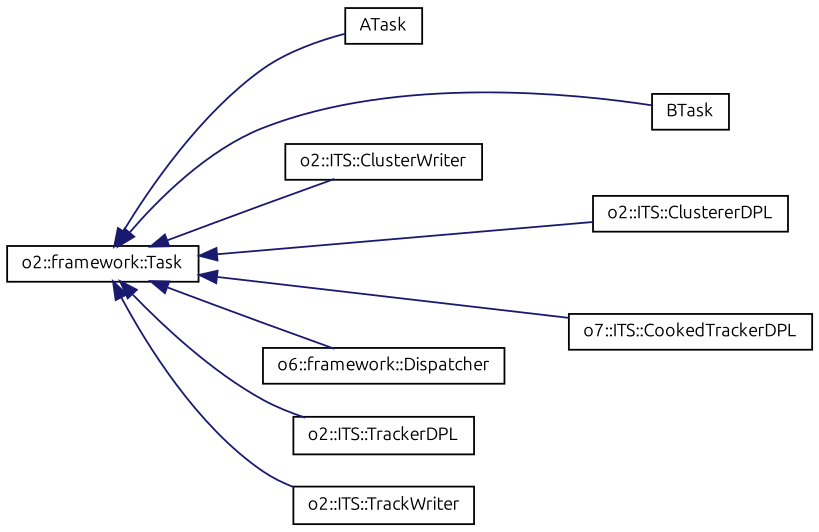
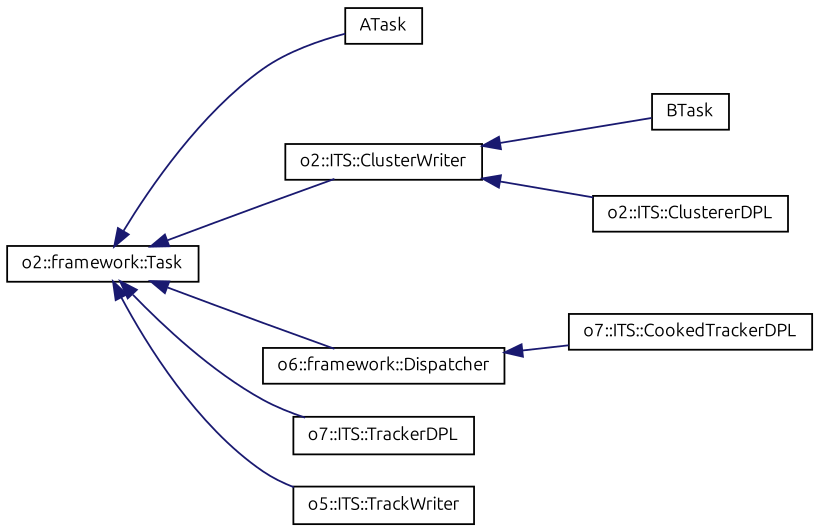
  digraph {
    fontname=Ubuntu
    rankdir=LR
    node [color=black fontname=Ubuntu fontsize=10 shape=record]
    edge [color=midnightblue dir=back fontname=Ubuntu fontsize=10 labelfontname=Helvetica labelfontsize=10 style=solid]
    n1 [height=0.2 label="o2::framework::Task" width=0.4]
    n2 [height=0.2 label=ATask width=0.4]
    n3 [height=0.2 label=BTask width=0.4]
    n4 [height=0.2 label="o6::framework::Dispatcher" width=0.4]
    n5 [height=0.2 label="o2::ITS::ClustererDPL" width=0.4]
    n6 [height=0.2 label="o2::ITS::ClusterWriter" width=0.4]
    n7 [height=0.2 label="o7::ITS::CookedTrackerDPL" width=0.4]
-   n8 [height=0.2 label="o2::ITS::TrackerDPL" width=0.4]
-   n9 [height=0.2 label="o2::ITS::TrackWriter" width=0.4]
+   n8 [height=0.2 label="o7::ITS::TrackerDPL" width=0.4]
+   n9 [height=0.2 label="o5::ITS::TrackWriter" width=0.4]
    n1 -> n2
-   n1 -> n3
+   n6 -> n3
    n1 -> n4
-   n1 -> n5
+   n6 -> n5
    n1 -> n6
-   n1 -> n7
+   n4 -> n7
    n1 -> n8
    n1 -> n9
  }
